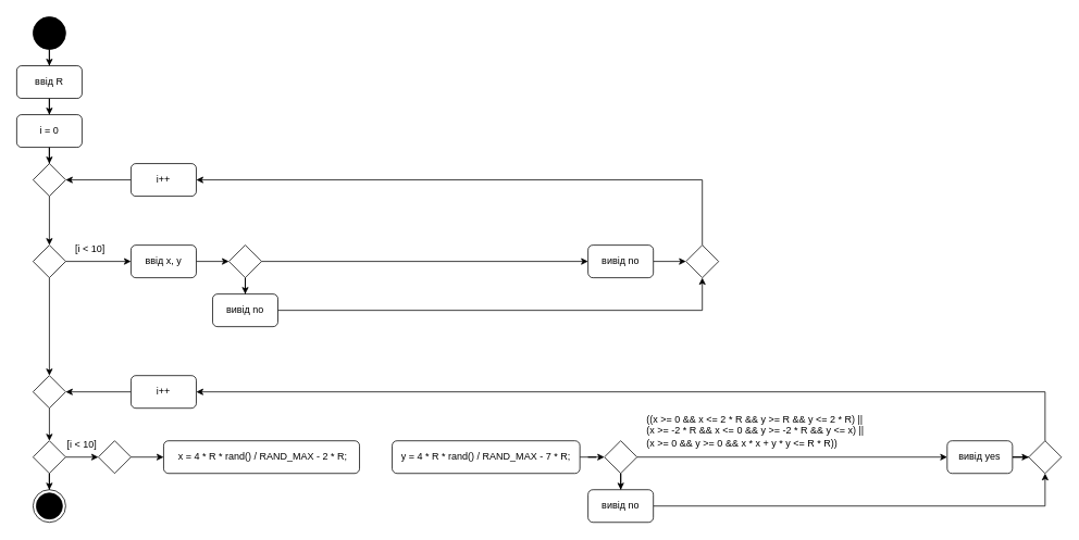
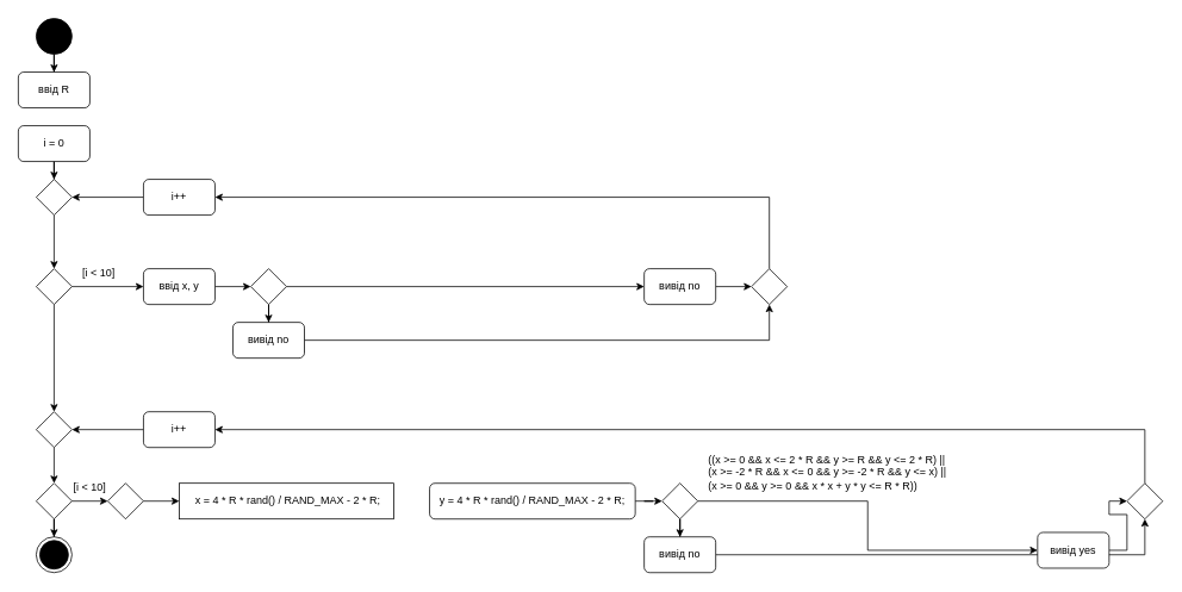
  <mxCell id="0" />
  <mxCell id="1" parent="0" />
  <mxCell id="2" style="edgeStyle=orthogonalEdgeStyle;rounded=0;orthogonalLoop=1;jettySize=auto;html=1;entryX=0.5;entryY=0;entryDx=0;entryDy=0;" edge="1" parent="1" source="3" target="5"><mxGeometry relative="1" as="geometry" /></mxCell>
  <mxCell id="3" value="" style="ellipse;fillColor=strokeColor;html=1;" vertex="1" parent="1"><mxGeometry x="40" y="20" width="40" height="40" as="geometry" /></mxCell>
- <mxCell id="4" style="edgeStyle=orthogonalEdgeStyle;rounded=0;orthogonalLoop=1;jettySize=auto;html=1;entryX=0.5;entryY=0;entryDx=0;entryDy=0;" edge="1" parent="1" source="5" target="7"><mxGeometry relative="1" as="geometry" /></mxCell>
  <mxCell id="5" value="ввід R" style="rounded=1;whiteSpace=wrap;html=1;" vertex="1" parent="1"><mxGeometry x="20" y="80" width="80" height="40" as="geometry" /></mxCell>
  <mxCell id="6" style="edgeStyle=orthogonalEdgeStyle;rounded=0;orthogonalLoop=1;jettySize=auto;html=1;entryX=0.5;entryY=0;entryDx=0;entryDy=0;" edge="1" parent="1" source="7" target="9"><mxGeometry relative="1" as="geometry" /></mxCell>
  <mxCell id="7" value="i = 0" style="rounded=1;whiteSpace=wrap;html=1;" vertex="1" parent="1"><mxGeometry x="20" y="140" width="80" height="40" as="geometry" /></mxCell>
  <mxCell id="8" style="edgeStyle=orthogonalEdgeStyle;rounded=0;orthogonalLoop=1;jettySize=auto;html=1;entryX=0.5;entryY=0;entryDx=0;entryDy=0;" edge="1" parent="1" source="9" target="12"><mxGeometry relative="1" as="geometry" /></mxCell>
  <mxCell id="9" value="" style="rhombus;whiteSpace=wrap;html=1;" vertex="1" parent="1"><mxGeometry x="40" y="200" width="40" height="40" as="geometry" /></mxCell>
  <mxCell id="10" style="edgeStyle=orthogonalEdgeStyle;rounded=0;orthogonalLoop=1;jettySize=auto;html=1;entryX=0.5;entryY=0;entryDx=0;entryDy=0;" edge="1" parent="1" source="12" target="14"><mxGeometry relative="1" as="geometry" /></mxCell>
  <mxCell id="11" style="edgeStyle=orthogonalEdgeStyle;rounded=0;orthogonalLoop=1;jettySize=auto;html=1;entryX=0;entryY=0.5;entryDx=0;entryDy=0;" edge="1" parent="1" source="12" target="37"><mxGeometry relative="1" as="geometry" /></mxCell>
  <mxCell id="12" value="" style="rhombus;whiteSpace=wrap;html=1;" vertex="1" parent="1"><mxGeometry x="40" y="300" width="40" height="40" as="geometry" /></mxCell>
  <mxCell id="13" style="edgeStyle=orthogonalEdgeStyle;rounded=0;orthogonalLoop=1;jettySize=auto;html=1;entryX=0.5;entryY=0;entryDx=0;entryDy=0;" edge="1" parent="1" source="14" target="17"><mxGeometry relative="1" as="geometry" /></mxCell>
  <mxCell id="14" value="" style="rhombus;whiteSpace=wrap;html=1;" vertex="1" parent="1"><mxGeometry x="40" y="460" width="40" height="40" as="geometry" /></mxCell>
  <mxCell id="15" style="edgeStyle=orthogonalEdgeStyle;rounded=0;orthogonalLoop=1;jettySize=auto;html=1;entryX=0.5;entryY=0;entryDx=0;entryDy=0;" edge="1" parent="1" source="17" target="18"><mxGeometry relative="1" as="geometry" /></mxCell>
  <mxCell id="16" style="edgeStyle=orthogonalEdgeStyle;rounded=0;orthogonalLoop=1;jettySize=auto;html=1;entryX=0;entryY=0.5;entryDx=0;entryDy=0;" edge="1" parent="1" source="17" target="20"><mxGeometry relative="1" as="geometry" /></mxCell>
  <mxCell id="17" value="" style="rhombus;whiteSpace=wrap;html=1;" vertex="1" parent="1"><mxGeometry x="40" y="540" width="40" height="40" as="geometry" /></mxCell>
  <mxCell id="18" value="" style="ellipse;html=1;shape=endState;fillColor=strokeColor;" vertex="1" parent="1"><mxGeometry x="40" y="600" width="40" height="40" as="geometry" /></mxCell>
  <mxCell id="19" style="edgeStyle=orthogonalEdgeStyle;rounded=0;orthogonalLoop=1;jettySize=auto;html=1;entryX=0;entryY=0.5;entryDx=0;entryDy=0;" edge="1" parent="1" source="20" target="21"><mxGeometry relative="1" as="geometry" /></mxCell>
  <mxCell id="20" value="" style="rhombus;whiteSpace=wrap;html=1;" vertex="1" parent="1"><mxGeometry x="120" y="540" width="40" height="40" as="geometry" /></mxCell>
- <mxCell id="21" value="&lt;br&gt;&amp;nbsp; x = 4 * R * rand() / RAND_MAX - 2 * R;&amp;nbsp;&lt;div&gt;&lt;br/&gt;&lt;/div&gt;" style="rounded=1;whiteSpace=wrap;html=1;" vertex="1" parent="1"><mxGeometry x="200" y="540" width="240" height="40" as="geometry" /></mxCell>
+ <mxCell id="21" value="&lt;br&gt;&amp;nbsp; x = 4 * R * rand() / RAND_MAX - 2 * R;&amp;nbsp;&lt;div&gt;&lt;br/&gt;&lt;/div&gt;" style="whiteSpace=wrap;html=1;rounded=0;" vertex="1" parent="1"><mxGeometry x="200" y="540" width="240" height="40" as="geometry" /></mxCell>
  <mxCell id="22" style="edgeStyle=orthogonalEdgeStyle;rounded=0;orthogonalLoop=1;jettySize=auto;html=1;entryX=0;entryY=0.5;entryDx=0;entryDy=0;" edge="1" parent="1" source="23" target="26"><mxGeometry relative="1" as="geometry" /></mxCell>
- <mxCell id="23" value="&lt;br&gt; y = 4 * R * rand() / RAND_MAX - 7 * R;&lt;div&gt;&lt;br/&gt;&lt;/div&gt;" style="rounded=1;whiteSpace=wrap;html=1;" vertex="1" parent="1"><mxGeometry x="480" y="540" width="230" height="40" as="geometry" /></mxCell>
+ <mxCell id="23" value="&lt;br&gt; y = 4 * R * rand() / RAND_MAX - 2 * R;&lt;div&gt;&lt;br/&gt;&lt;/div&gt;" style="rounded=1;whiteSpace=wrap;html=1;" vertex="1" parent="1"><mxGeometry x="480" y="540" width="230" height="40" as="geometry" /></mxCell>
  <mxCell id="24" style="edgeStyle=orthogonalEdgeStyle;rounded=0;orthogonalLoop=1;jettySize=auto;html=1;entryX=0.5;entryY=0;entryDx=0;entryDy=0;" edge="1" parent="1" source="26" target="28"><mxGeometry relative="1" as="geometry" /></mxCell>
  <mxCell id="25" style="edgeStyle=orthogonalEdgeStyle;rounded=0;orthogonalLoop=1;jettySize=auto;html=1;entryX=0;entryY=0.5;entryDx=0;entryDy=0;" edge="1" parent="1" source="26" target="30"><mxGeometry relative="1" as="geometry" /></mxCell>
  <mxCell id="26" value="" style="rhombus;whiteSpace=wrap;html=1;" vertex="1" parent="1"><mxGeometry x="740" y="540" width="40" height="40" as="geometry" /></mxCell>
  <mxCell id="27" style="edgeStyle=orthogonalEdgeStyle;rounded=0;orthogonalLoop=1;jettySize=auto;html=1;entryX=0.5;entryY=1;entryDx=0;entryDy=0;" edge="1" parent="1" source="28" target="32"><mxGeometry relative="1" as="geometry"><mxPoint x="1280" y="620" as="targetPoint" /><Array as="points"><mxPoint x="1280" y="620" /></Array></mxGeometry></mxCell>
  <mxCell id="28" value="вивід no" style="rounded=1;whiteSpace=wrap;html=1;" vertex="1" parent="1"><mxGeometry x="720" y="600" width="80" height="40" as="geometry" /></mxCell>
  <mxCell id="29" style="edgeStyle=orthogonalEdgeStyle;rounded=0;orthogonalLoop=1;jettySize=auto;html=1;entryX=0;entryY=0.5;entryDx=0;entryDy=0;" edge="1" parent="1" source="30" target="32"><mxGeometry relative="1" as="geometry" /></mxCell>
- <mxCell id="30" value="вивід yes" style="rounded=1;whiteSpace=wrap;html=1;" vertex="1" parent="1"><mxGeometry x="1160" y="540" width="80" height="40" as="geometry" /></mxCell>
+ <mxCell id="30" value="вивід yes" style="rounded=1;whiteSpace=wrap;html=1;" vertex="1" parent="1"><mxGeometry x="1160" y="595" width="80" height="40" as="geometry" /></mxCell>
  <mxCell id="31" style="edgeStyle=orthogonalEdgeStyle;rounded=0;orthogonalLoop=1;jettySize=auto;html=1;entryX=1;entryY=0.5;entryDx=0;entryDy=0;" edge="1" parent="1" source="32" target="34"><mxGeometry relative="1" as="geometry"><mxPoint x="299.2" y="480" as="targetPoint" /><Array as="points"><mxPoint x="1280" y="480" /></Array></mxGeometry></mxCell>
  <mxCell id="32" value="" style="rhombus;whiteSpace=wrap;html=1;" vertex="1" parent="1"><mxGeometry x="1260" y="540" width="40" height="40" as="geometry" /></mxCell>
  <mxCell id="33" style="edgeStyle=orthogonalEdgeStyle;rounded=0;orthogonalLoop=1;jettySize=auto;html=1;entryX=1;entryY=0.5;entryDx=0;entryDy=0;" edge="1" parent="1" source="34" target="14"><mxGeometry relative="1" as="geometry" /></mxCell>
  <mxCell id="34" value="i++" style="rounded=1;whiteSpace=wrap;html=1;" vertex="1" parent="1"><mxGeometry x="160" y="460" width="80" height="40" as="geometry" /></mxCell>
  <mxCell id="35" value="((x &amp;gt;= 0 &amp;amp;&amp;amp; x &amp;lt;= 2 * R &amp;amp;&amp;amp; y &amp;gt;= R &amp;amp;&amp;amp; y &amp;lt;= 2 * R) ||&amp;nbsp;&lt;br&gt;(x &amp;gt;= -2 * R &amp;amp;&amp;amp; x &amp;lt;= 0 &amp;amp;&amp;amp; y &amp;gt;= -2 * R &amp;amp;&amp;amp; y &amp;lt;= x) ||&amp;nbsp;&lt;br&gt;(x &amp;gt;= 0 &amp;amp;&amp;amp; y &amp;gt;= 0 &amp;amp;&amp;amp; x * x + y * y &amp;lt;= R * R))" style="text;whiteSpace=wrap;html=1;" vertex="1" parent="1"><mxGeometry x="790" y="500" width="280" height="60" as="geometry" /></mxCell>
  <mxCell id="36" style="edgeStyle=orthogonalEdgeStyle;rounded=0;orthogonalLoop=1;jettySize=auto;html=1;entryX=0;entryY=0.5;entryDx=0;entryDy=0;" edge="1" parent="1" source="37" target="40"><mxGeometry relative="1" as="geometry" /></mxCell>
  <mxCell id="37" value="ввід x, y" style="rounded=1;whiteSpace=wrap;html=1;" vertex="1" parent="1"><mxGeometry x="160" y="300" width="80" height="40" as="geometry" /></mxCell>
  <mxCell id="38" style="edgeStyle=orthogonalEdgeStyle;rounded=0;orthogonalLoop=1;jettySize=auto;html=1;entryX=0.5;entryY=0;entryDx=0;entryDy=0;" edge="1" parent="1" source="40" target="42"><mxGeometry relative="1" as="geometry" /></mxCell>
  <mxCell id="39" style="edgeStyle=orthogonalEdgeStyle;rounded=0;orthogonalLoop=1;jettySize=auto;html=1;entryX=0;entryY=0.5;entryDx=0;entryDy=0;" edge="1" parent="1" source="40" target="44"><mxGeometry relative="1" as="geometry" /></mxCell>
  <mxCell id="40" value="" style="rhombus;whiteSpace=wrap;html=1;" vertex="1" parent="1"><mxGeometry x="280" y="300" width="40" height="40" as="geometry" /></mxCell>
  <mxCell id="41" style="edgeStyle=orthogonalEdgeStyle;rounded=0;orthogonalLoop=1;jettySize=auto;html=1;entryX=0.5;entryY=1;entryDx=0;entryDy=0;" edge="1" parent="1" source="42" target="46"><mxGeometry relative="1" as="geometry"><mxPoint x="871.6" y="380" as="targetPoint" /><Array as="points"><mxPoint x="860" y="380" /></Array></mxGeometry></mxCell>
  <mxCell id="42" value="вивід no" style="rounded=1;whiteSpace=wrap;html=1;" vertex="1" parent="1"><mxGeometry x="260" y="360" width="80" height="40" as="geometry" /></mxCell>
  <mxCell id="43" style="edgeStyle=orthogonalEdgeStyle;rounded=0;orthogonalLoop=1;jettySize=auto;html=1;entryX=0;entryY=0.5;entryDx=0;entryDy=0;" edge="1" parent="1" source="44" target="46"><mxGeometry relative="1" as="geometry" /></mxCell>
  <mxCell id="44" value="вивід no" style="rounded=1;whiteSpace=wrap;html=1;" vertex="1" parent="1"><mxGeometry x="720" y="300" width="80" height="40" as="geometry" /></mxCell>
  <mxCell id="45" style="edgeStyle=orthogonalEdgeStyle;rounded=0;orthogonalLoop=1;jettySize=auto;html=1;entryX=1;entryY=0.5;entryDx=0;entryDy=0;" edge="1" parent="1" source="46" target="49"><mxGeometry relative="1" as="geometry"><mxPoint x="860" y="220" as="targetPoint" /><Array as="points"><mxPoint x="860" y="220" /></Array></mxGeometry></mxCell>
  <mxCell id="46" value="" style="rhombus;whiteSpace=wrap;html=1;" vertex="1" parent="1"><mxGeometry x="840" y="300" width="40" height="40" as="geometry" /></mxCell>
  <mxCell id="47" value="[i &amp;lt; 10]" style="text;html=1;whiteSpace=wrap;strokeColor=none;fillColor=none;align=center;verticalAlign=middle;rounded=0;" vertex="1" parent="1"><mxGeometry x="80" y="290" width="60" height="30" as="geometry" /></mxCell>
  <mxCell id="48" style="edgeStyle=orthogonalEdgeStyle;rounded=0;orthogonalLoop=1;jettySize=auto;html=1;entryX=1;entryY=0.5;entryDx=0;entryDy=0;" edge="1" parent="1" source="49" target="9"><mxGeometry relative="1" as="geometry" /></mxCell>
  <mxCell id="49" value="i++" style="rounded=1;whiteSpace=wrap;html=1;" vertex="1" parent="1"><mxGeometry x="160" y="200" width="80" height="40" as="geometry" /></mxCell>
  <mxCell id="50" value="[i &amp;lt; 10]" style="text;html=1;whiteSpace=wrap;strokeColor=none;fillColor=none;align=center;verticalAlign=middle;rounded=0;" vertex="1" parent="1"><mxGeometry x="70" y="530" width="60" height="30" as="geometry" /></mxCell>
